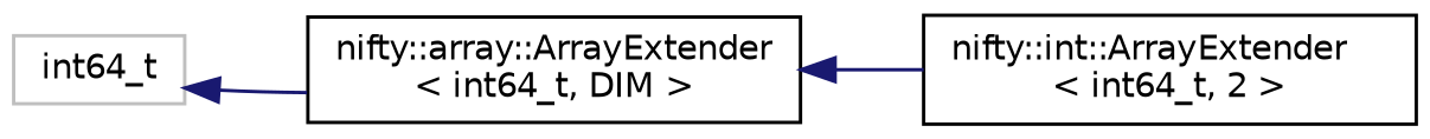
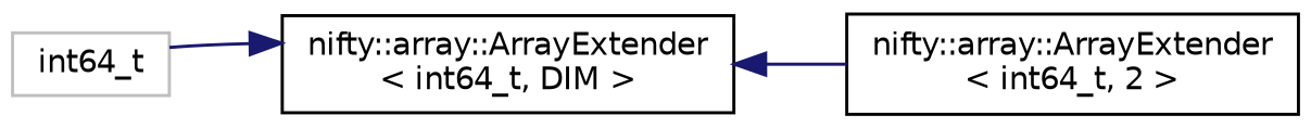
  digraph {
    rankdir=LR
    node [color=black fillcolor=white fontname=Helvetica fontsize=10 shape=record style=filled]
    edge [color=midnightblue dir=back fontname=Helvetica fontsize=10 labelfontname=Helvetica labelfontsize=10 style=solid]
    n1 [color=grey75 height=0.2 label=int64_t width=0.4]
    n2 [height=0.2 label="nifty::array::ArrayExtender\l\< int64_t, DIM \>" width=0.4]
-   n3 [height=0.2 label="nifty::int::ArrayExtender\l\< int64_t, 2 \>" width=0.4]
-   n1 -> n2
+   n3 [height=0.2 label="nifty::array::ArrayExtender\l\< int64_t, 2 \>" width=0.4]
+   n2 -> n1
    n2 -> n3
  }
